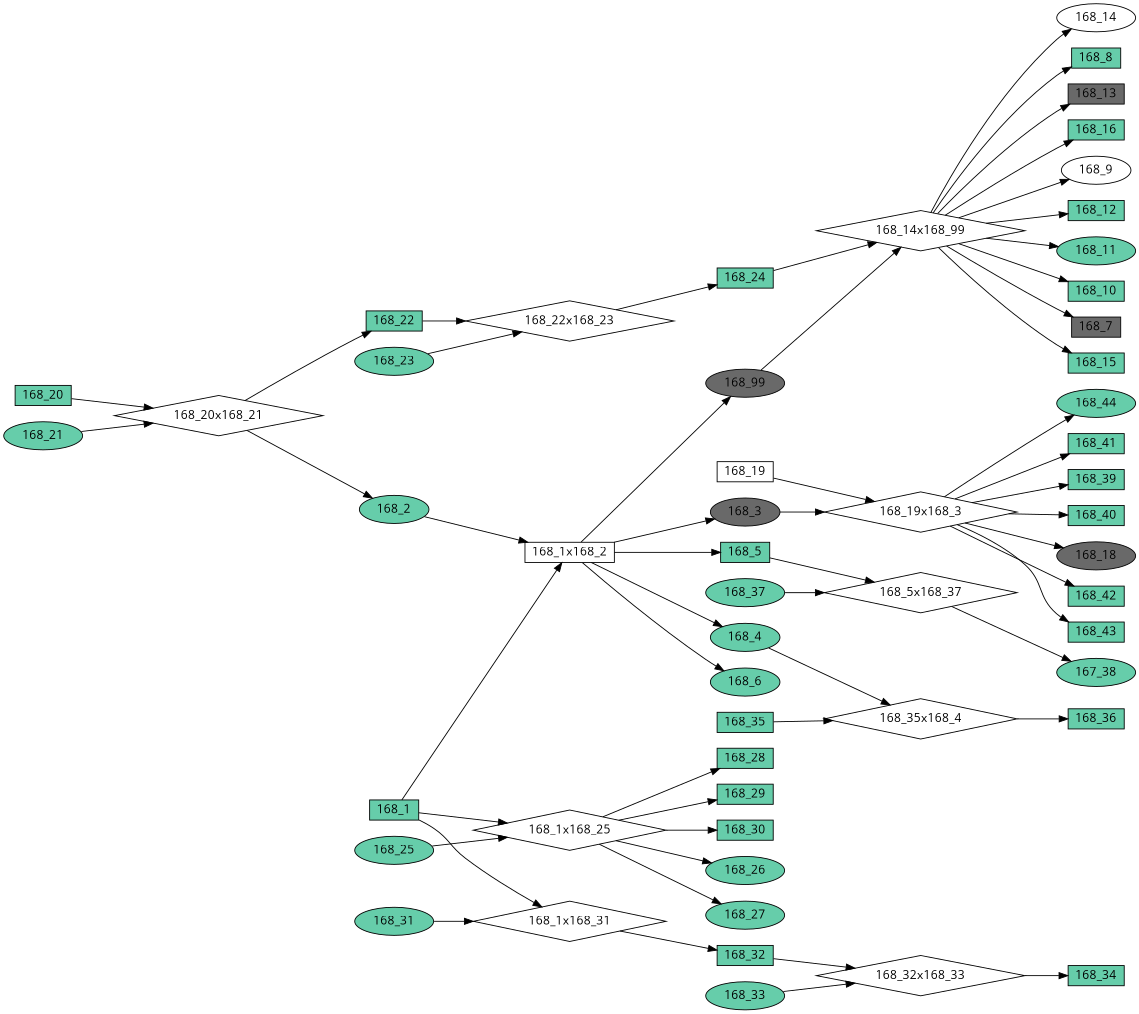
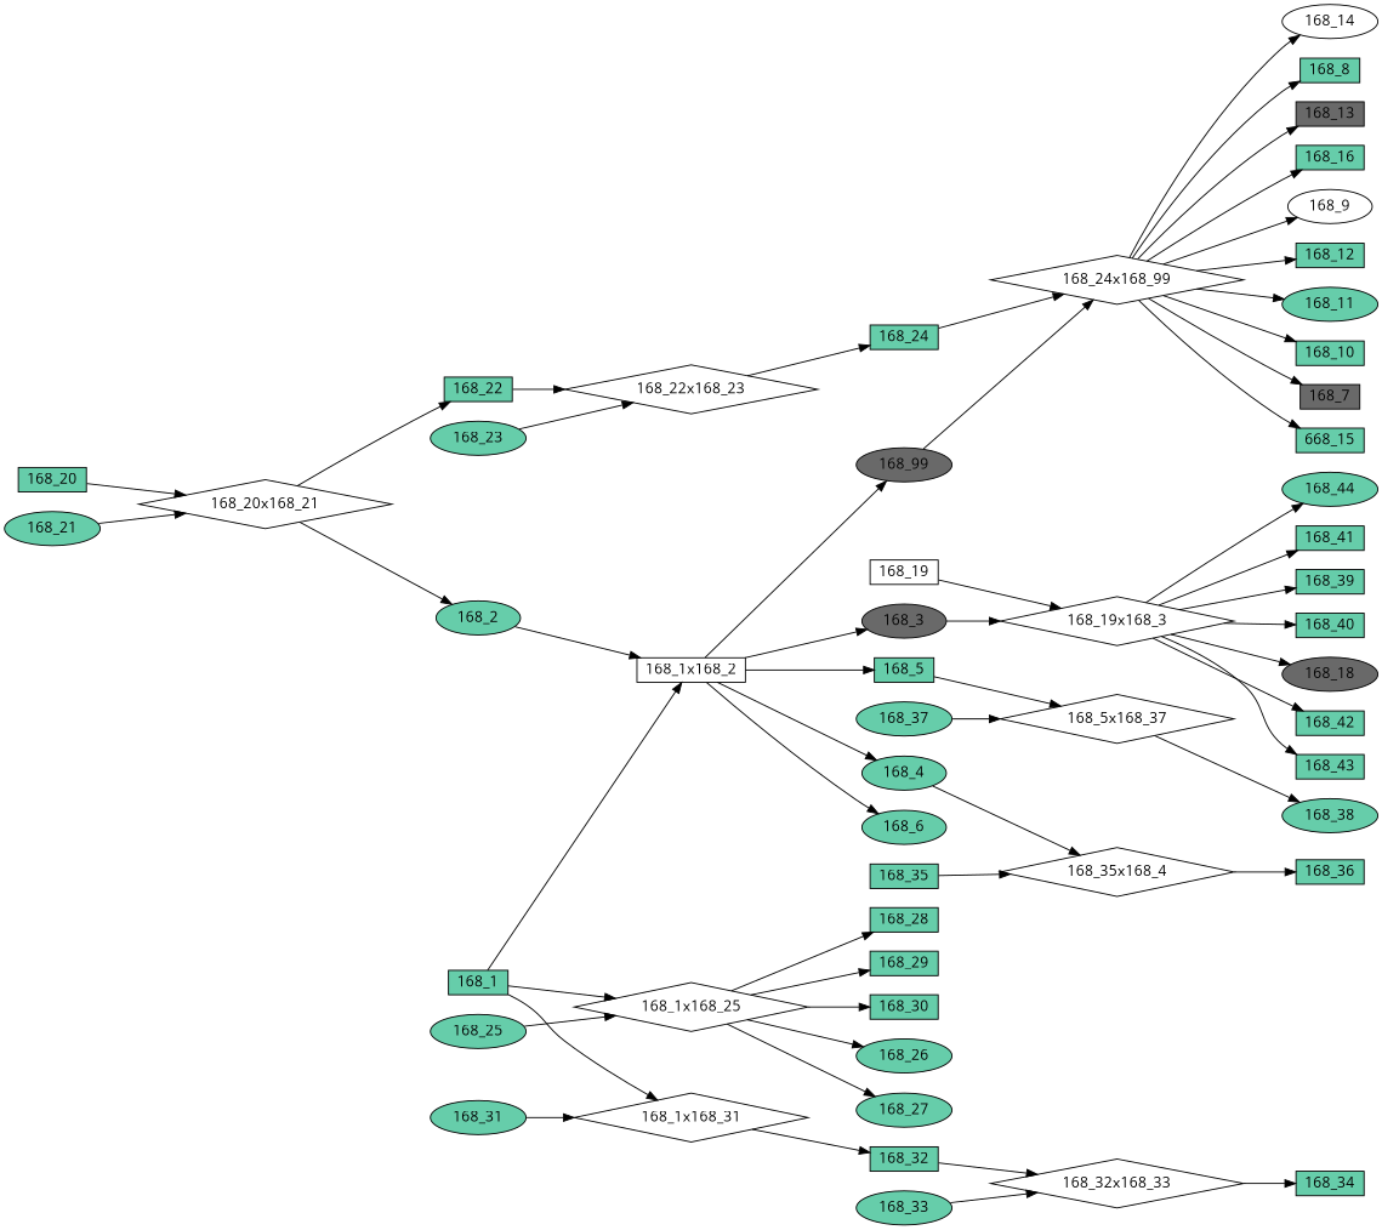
  digraph {
    fontname="Open Sans"
    rankdir=LR
    node [fillcolor=aquamarine3 fontcolor=black fontname="Open Sans" regular=0 shape=box style=filled]
    edge [fontname="Open Sans"]
    "168_14" [fillcolor=white height=0.3 shape=ellipse width=0.5]
-   "168_24x168_99" [height=.1 shape=diamond width=.1 label="168_14x168_99" fillcolor="" fontcolor="" regular="" style=""]
+   "168_24x168_99" [height=.1 shape=diamond width=.1 fillcolor="" fontcolor="" regular="" style=""]
    "168_8" [height=0.3 shape=polygon width=0.5]
    "168_13" [fillcolor=dimgrey height=0.3 width=0.5]
    "168_16" [height=0.3 width=0.5]
    "168_9" [fillcolor=white height=0.3 shape=ellipse width=0.5]
    "168_12" [height=0.3 shape=polygon width=0.5]
    "168_11" [height=0.3 shape=ellipse width=0.5]
    "168_10" [height=0.3 shape=polygon width=0.5]
    "168_7" [fillcolor=dimgrey height=0.3 width=0.5]
-   "168_15" [height=0.3 width=0.5]
+   "168_15" [height=0.3 width=0.5 label="668_15"]
    "168_18" [fillcolor=dimgrey height=0.3 shape=ellipse width=0.5]
    "168_19x168_3" [height=.1 shape=diamond width=.1 fillcolor="" fontcolor="" regular="" style=""]
    "168_42" [height=0.3 width=0.5]
    "168_43" [height=0.3 width=0.5]
    "168_44" [height=0.3 shape=ellipse width=0.5]
    "168_41" [height=0.3 width=0.5]
    "168_39" [height=0.3 width=0.5]
    "168_40" [height=0.3 width=0.5]
    "168_25" [height=0.3 shape=ellipse width=0.5]
    "168_1x168_25" [height=.1 shape=diamond width=.1 fillcolor="" fontcolor="" regular="" style=""]
    "168_26" [height=0.3 shape=ellipse width=0.5]
    "168_27" [height=0.3 shape=ellipse width=0.5]
    "168_28" [height=0.3 width=0.5]
    "168_29" [height=0.3 width=0.5]
    "168_30" [height=0.3 width=0.5]
    "168_34" [height=0.3 width=0.5]
    "168_32x168_33" [height=.1 shape=diamond width=.1 fillcolor="" fontcolor="" regular="" style=""]
    "168_6" [height=0.3 shape=ellipse width=0.5]
    "168_1x168_2" [height=.1 width=.1 fillcolor="" fontcolor="" regular="" style=""]
    "168_5" [height=0.3 width=0.5]
    "168_4" [height=0.3 shape=ellipse width=0.5]
    "168_3" [fillcolor=dimgrey height=0.3 shape=ellipse width=0.5]
    "168_99" [fillcolor=dimgrey height=0.3 shape=ellipse width=0.5]
    "168_5x168_37" [height=.1 shape=diamond width=.1 fillcolor="" fontcolor="" regular="" style=""]
    "168_35x168_4" [height=.1 shape=diamond width=.1 fillcolor="" fontcolor="" regular="" style=""]
-   "168_38" [height=0.3 shape=ellipse width=0.5 label="167_38"]
+   "168_38" [height=0.3 shape=ellipse width=0.5]
    "168_36" [height=0.3 width=0.5]
    "168_2" [height=0.3 shape=ellipse width=0.5]
    "168_20x168_21" [height=.1 shape=diamond width=.1 fillcolor="" fontcolor="" regular="" style=""]
    "168_22" [height=0.3 width=0.5]
    "168_22x168_23" [height=.1 shape=diamond width=.1 fillcolor="" fontcolor="" regular="" style=""]
    "168_1" [height=0.3 width=0.5]
    "168_1x168_31" [height=.1 shape=diamond width=.1 fillcolor="" fontcolor="" regular="" style=""]
    "168_32" [height=0.3 width=0.5]
    "168_31" [height=0.3 shape=ellipse width=0.5]
    "168_33" [height=0.3 shape=ellipse width=0.5]
    "168_35" [height=0.3 width=0.5]
    "168_19" [fillcolor=white height=0.3 width=0.5]
    "168_37" [height=0.3 shape=ellipse width=0.5]
    "168_20" [height=0.3 width=0.5]
    "168_21" [height=0.3 shape=ellipse width=0.5]
    "168_23" [height=0.3 shape=ellipse width=0.5]
    "168_24" [height=0.3 width=0.5]
    "168_24x168_99" -> "168_14"
    "168_24x168_99" -> "168_8"
    "168_24x168_99" -> "168_13"
    "168_24x168_99" -> "168_16"
    "168_24x168_99" -> "168_9"
    "168_24x168_99" -> "168_12"
    "168_24x168_99" -> "168_11"
    "168_24x168_99" -> "168_10"
    "168_24x168_99" -> "168_7"
    "168_24x168_99" -> "168_15"
    "168_19x168_3" -> "168_18"
    "168_19x168_3" -> "168_42"
    "168_19x168_3" -> "168_43"
    "168_19x168_3" -> "168_44"
    "168_19x168_3" -> "168_41"
    "168_19x168_3" -> "168_39"
    "168_19x168_3" -> "168_40"
    "168_25" -> "168_1x168_25"
    "168_1x168_25" -> "168_26"
    "168_1x168_25" -> "168_27"
    "168_1x168_25" -> "168_28"
    "168_1x168_25" -> "168_29"
    "168_1x168_25" -> "168_30"
    "168_32x168_33" -> "168_34"
    "168_1x168_2" -> "168_6"
    "168_1x168_2" -> "168_5"
    "168_1x168_2" -> "168_4"
    "168_1x168_2" -> "168_3"
    "168_1x168_2" -> "168_99"
    "168_5" -> "168_5x168_37"
    "168_4" -> "168_35x168_4"
    "168_3" -> "168_19x168_3"
    "168_99" -> "168_24x168_99"
    "168_5x168_37" -> "168_38"
    "168_35x168_4" -> "168_36"
    "168_2" -> "168_1x168_2"
    "168_20x168_21" -> "168_2"
    "168_20x168_21" -> "168_22"
    "168_22" -> "168_22x168_23"
    "168_22x168_23" -> "168_24"
    "168_1" -> "168_1x168_25"
    "168_1" -> "168_1x168_2"
    "168_1" -> "168_1x168_31"
    "168_1x168_31" -> "168_32"
    "168_32" -> "168_32x168_33"
    "168_31" -> "168_1x168_31"
    "168_33" -> "168_32x168_33"
    "168_35" -> "168_35x168_4"
    "168_19" -> "168_19x168_3"
    "168_37" -> "168_5x168_37"
    "168_20" -> "168_20x168_21"
    "168_21" -> "168_20x168_21"
    "168_23" -> "168_22x168_23"
    "168_24" -> "168_24x168_99"
  }
